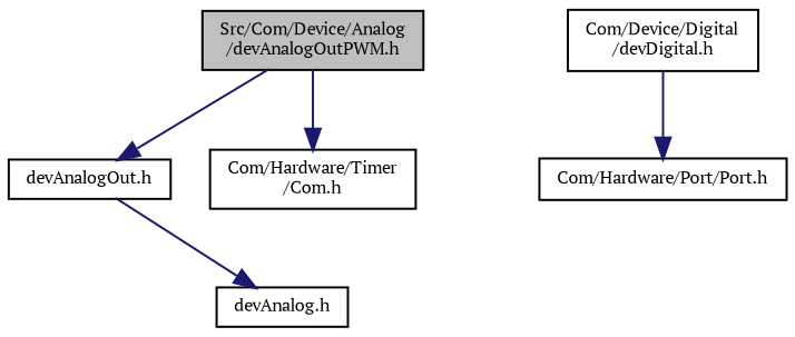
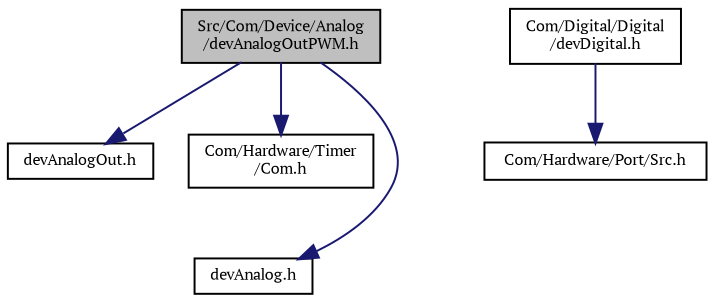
  digraph {
    fontname="PT Serif"
    node [color=black fillcolor=white fontname="PT Serif" fontsize=8 shape=record style=filled]
    edge [color=midnightblue fontname="PT Serif" fontsize=8 labelfontname=Sans labelfontsize=8 style=solid]
    n1 [fillcolor=grey75 fontcolor=black height=0.2 label="Src/Com/Device/Analog\l/devAnalogOutPWM.h" width=0.4]
    n2 [height=0.2 label="devAnalogOut.h" width=0.4]
    n3 [height=0.2 label="Com/Hardware/Timer\l/Com.h" width=0.4]
    n4 [height=0.2 label="devAnalog.h" width=0.4]
-   n5 [height=0.2 label="Com/Device/Digital\l/devDigital.h" width=0.4]
-   n6 [height=0.2 label="Com/Hardware/Port/Port.h" width=0.4]
+   n5 [height=0.2 label="Com/Digital/Digital\l/devDigital.h" width=0.4]
+   n6 [height=0.2 label="Com/Hardware/Port/Src.h" width=0.4]
    n1 -> n2
    n1 -> n3
-   n2 -> n4
+   n1 -> n4
    n5 -> n6
  }
